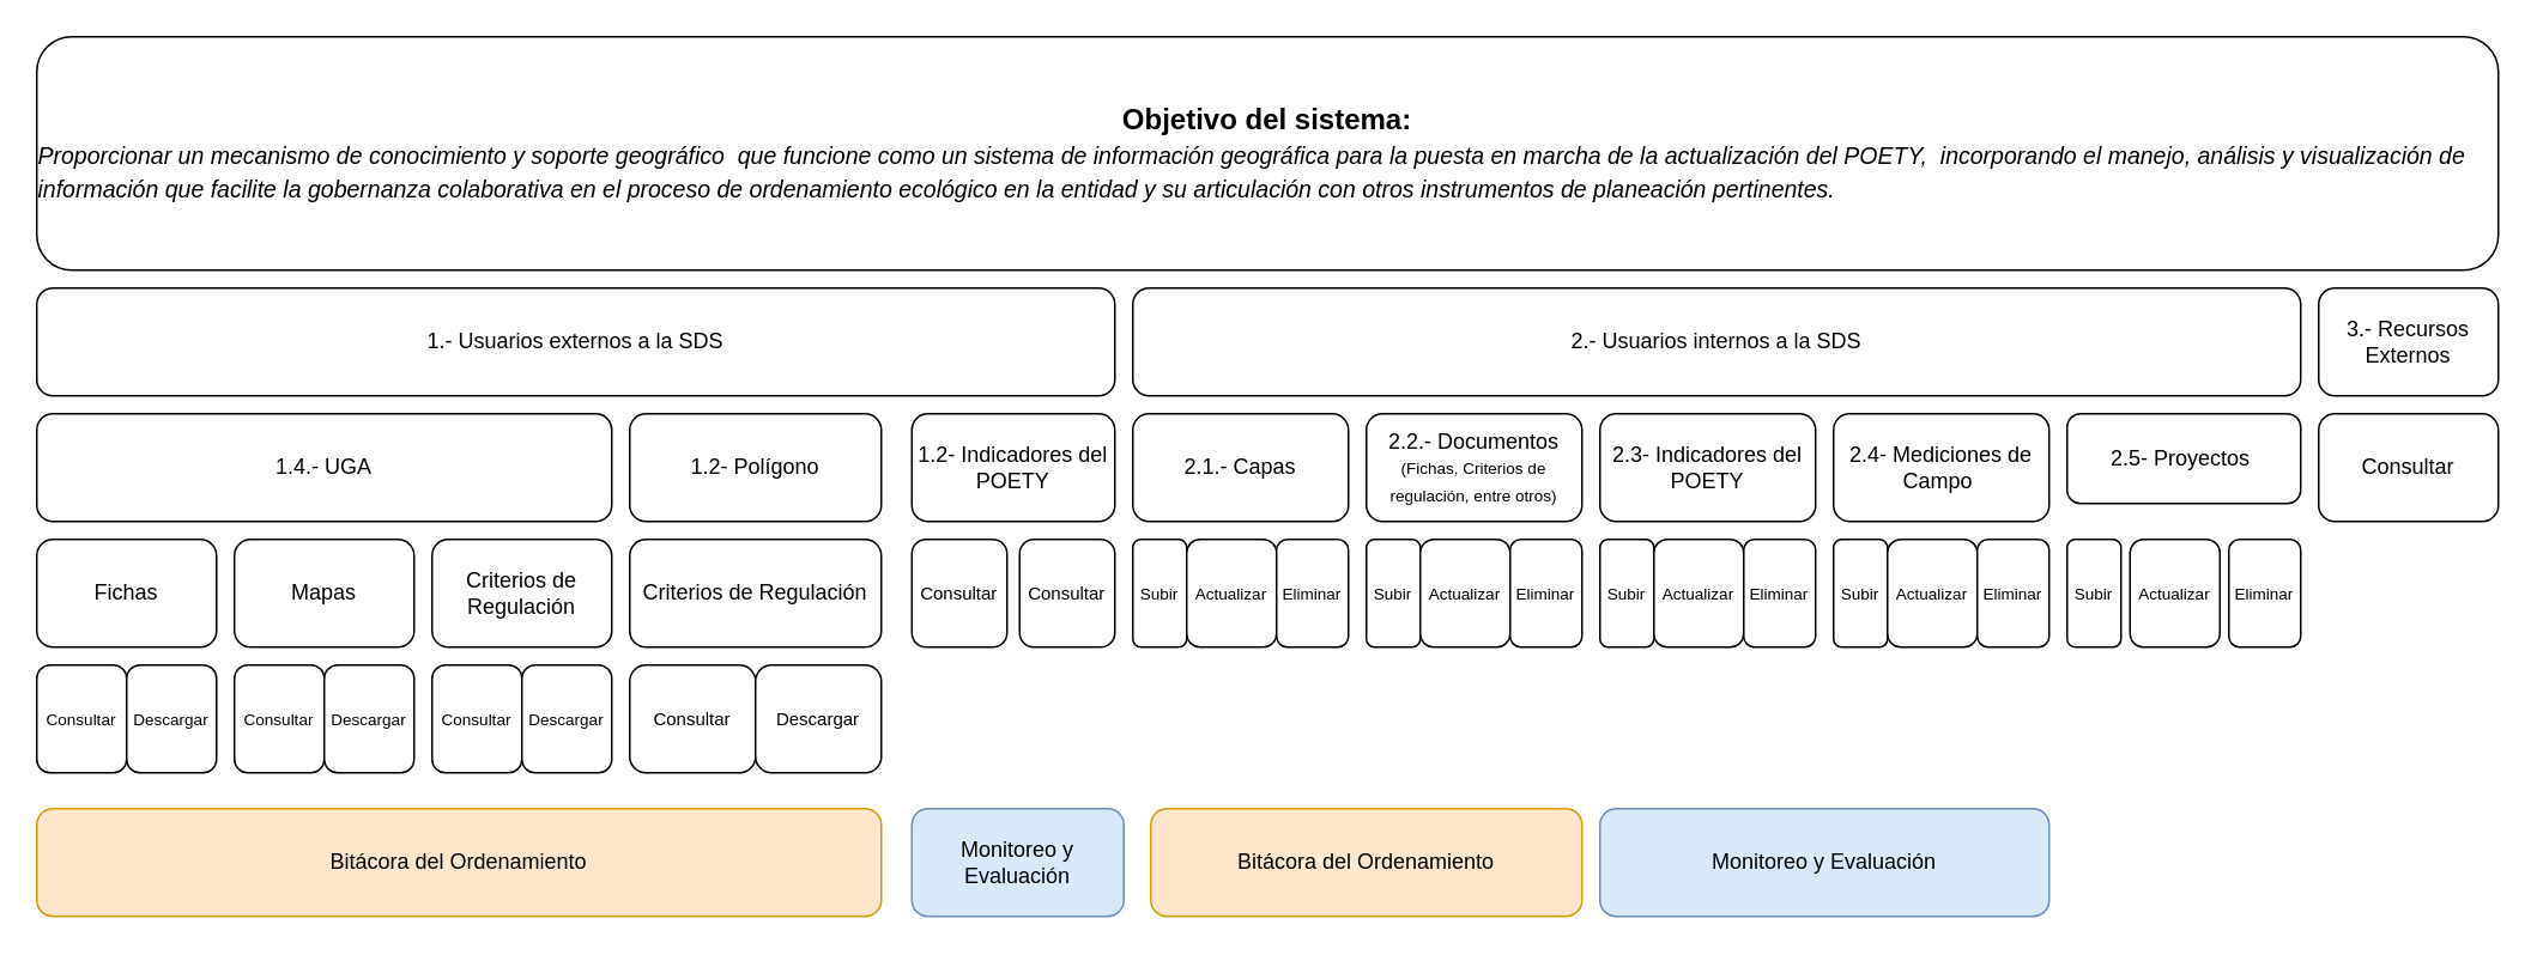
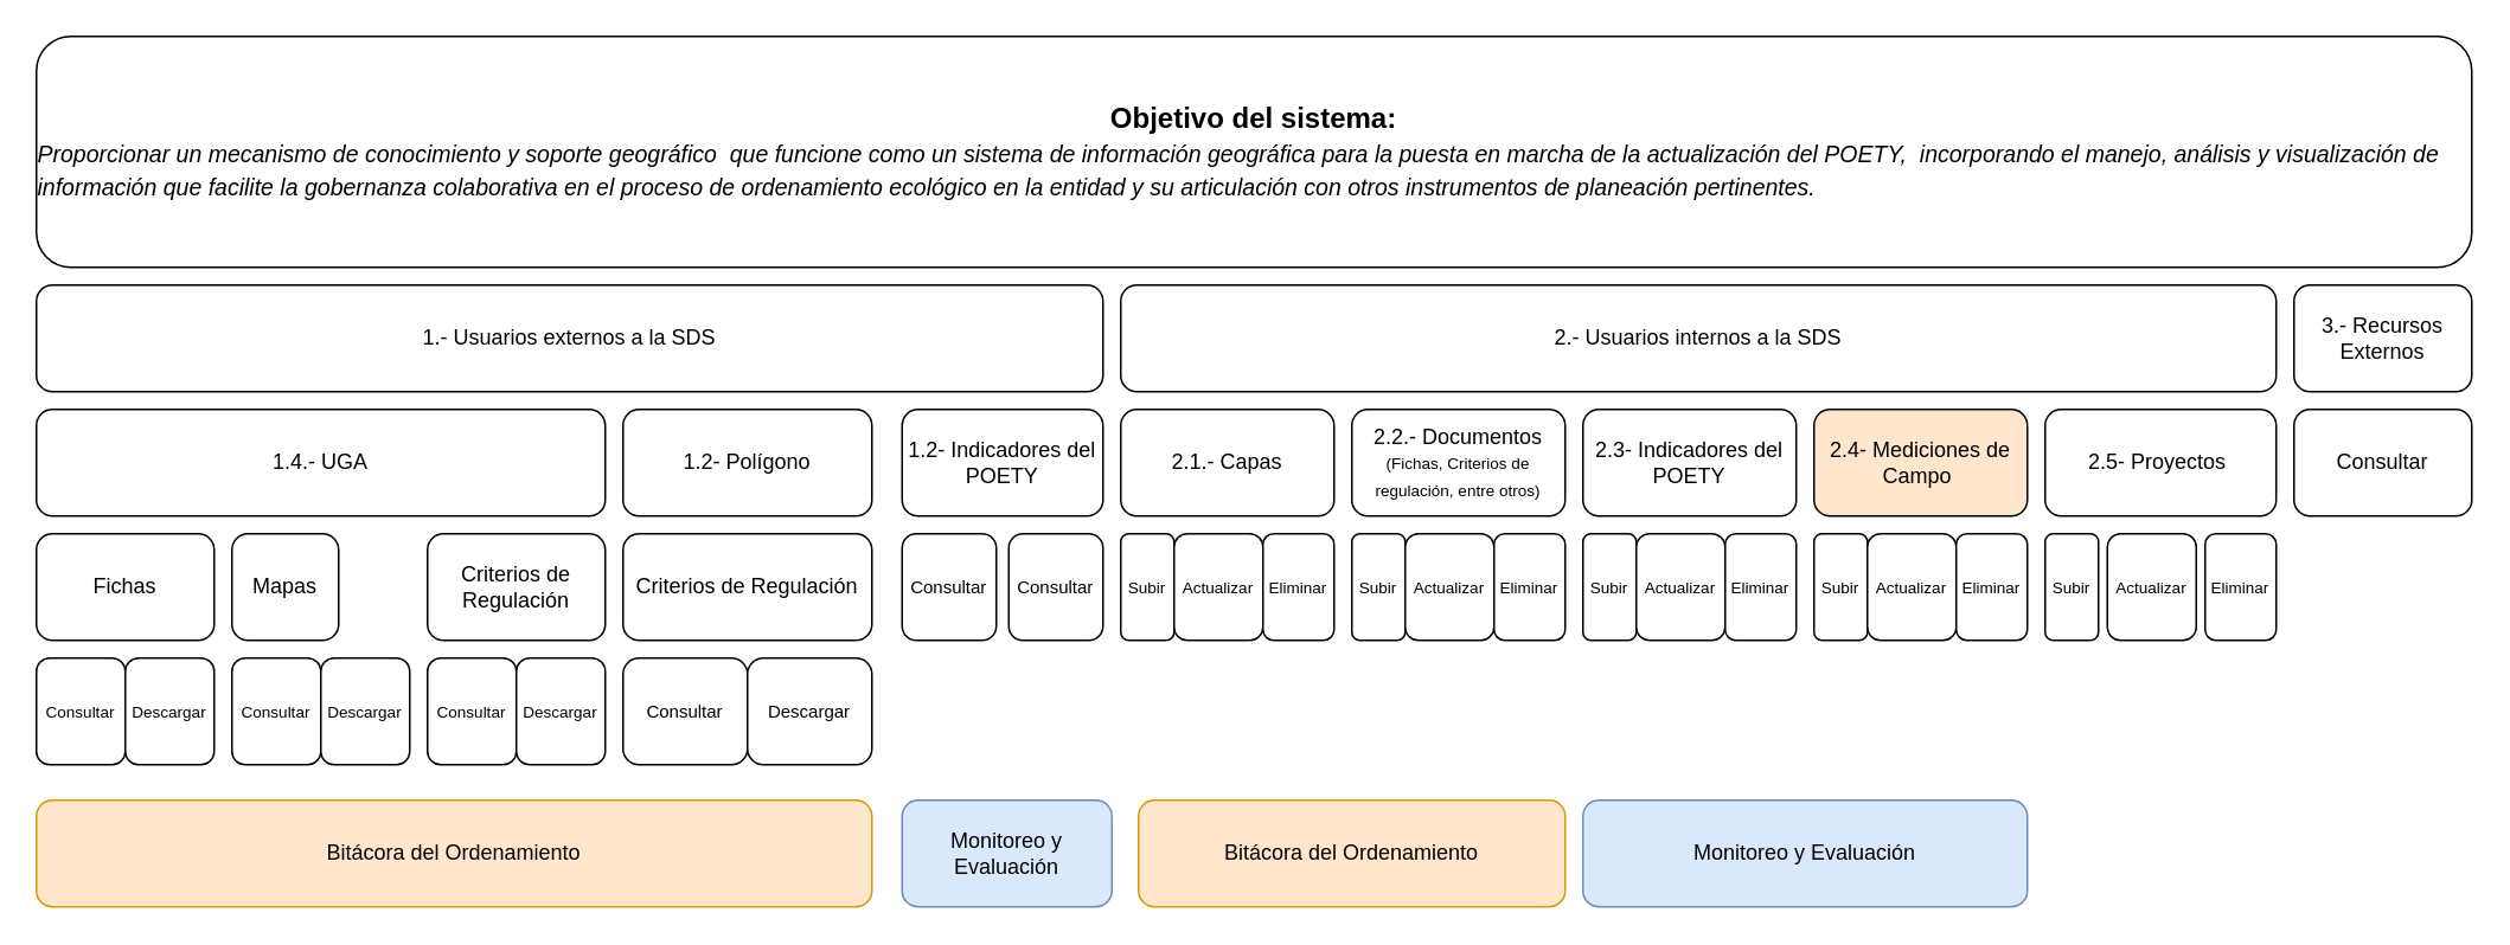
  <mxCell id="0" style=";html=1;" />
  <mxCell id="1" style=";html=1;" parent="0" />
  <mxCell id="2" value="&lt;b style=&quot;font-size: 16px&quot;&gt;Objetivo del sistema:&lt;br&gt;&lt;div style=&quot;text-align: left&quot;&gt;&lt;i&gt;&lt;span id=&quot;docs-internal-guid-7df9f681-7fff-1cc2-6fba-018a6cb5a52c&quot; style=&quot;font-size: 13px ; font-weight: normal&quot;&gt;&lt;span style=&quot;font-family: &amp;#34;arial&amp;#34; ; background-color: transparent ; vertical-align: baseline&quot;&gt;Proporcionar un mecanismo de conocimiento y soporte geográfico&amp;nbsp;&lt;/span&gt;&lt;/span&gt;&lt;span id=&quot;docs-internal-guid-84482d17-7fff-8a58-2fd9-2f3227ff3530&quot; style=&quot;font-size: 13px ; font-weight: normal&quot;&gt;&lt;span style=&quot;font-family: &amp;#34;arial&amp;#34; ; background-color: transparent ; vertical-align: baseline&quot;&gt;&amp;nbsp;que funcione como un sistema de información geográfica para la puesta en marcha de la actualización del POETY,&amp;nbsp; incorporando el manejo, análisis y visualización de información que facilite la gobernanza colaborativa en el proceso de ordenamiento ecológico en la entidad y su articulación con otros instrumentos de planeación pertinentes.&lt;/span&gt;&lt;/span&gt;&lt;/i&gt;&lt;/div&gt;&lt;/b&gt;" style="rounded=1;whiteSpace=wrap;html=1;" vertex="1" parent="1"><mxGeometry x="20" y="20" width="1370" height="130" as="geometry" /></mxCell>
  <mxCell id="3" value="1.- Usuarios externos a la SDS" style="rounded=1;whiteSpace=wrap;html=1;" vertex="1" parent="1"><mxGeometry x="20" y="160" width="600" height="60" as="geometry" /></mxCell>
  <mxCell id="4" value="2.- Usuarios internos a la SDS" style="rounded=1;whiteSpace=wrap;html=1;" vertex="1" parent="1"><mxGeometry x="630" y="160" width="650" height="60" as="geometry" /></mxCell>
  <mxCell id="5" value="3.- Recursos Externos" style="rounded=1;whiteSpace=wrap;html=1;" vertex="1" parent="1"><mxGeometry x="1290" y="160" width="100" height="60" as="geometry" /></mxCell>
  <mxCell id="6" value="1.4.- UGA" style="rounded=1;whiteSpace=wrap;html=1;" vertex="1" parent="1"><mxGeometry x="20" y="230" width="320" height="60" as="geometry" /></mxCell>
  <mxCell id="7" value="Fichas" style="rounded=1;whiteSpace=wrap;html=1;" vertex="1" parent="1"><mxGeometry x="20" y="300" width="100" height="60" as="geometry" /></mxCell>
- <mxCell id="8" value="Mapas" style="rounded=1;whiteSpace=wrap;html=1;" vertex="1" parent="1"><mxGeometry x="130" y="300" width="100" height="60" as="geometry" /></mxCell>
+ <mxCell id="8" value="Mapas" style="rounded=1;whiteSpace=wrap;html=1;" vertex="1" parent="1"><mxGeometry x="130" y="300" width="60" height="60" as="geometry" /></mxCell>
  <mxCell id="9" value="1.2- Polígono" style="rounded=1;whiteSpace=wrap;html=1;" vertex="1" parent="1"><mxGeometry x="350" y="230" width="140" height="60" as="geometry" /></mxCell>
  <mxCell id="10" value="Criterios de Regulación" style="rounded=1;whiteSpace=wrap;html=1;" vertex="1" parent="1"><mxGeometry x="240" y="300" width="100" height="60" as="geometry" /></mxCell>
  <mxCell id="11" value="&lt;font style=&quot;font-size: 9px&quot;&gt;Consultar&lt;/font&gt;" style="rounded=1;whiteSpace=wrap;html=1;" vertex="1" parent="1"><mxGeometry x="20" y="370" width="50" height="60" as="geometry" /></mxCell>
  <mxCell id="12" value="&lt;font style=&quot;font-size: 9px&quot;&gt;Descargar&lt;/font&gt;" style="rounded=1;whiteSpace=wrap;html=1;" vertex="1" parent="1"><mxGeometry x="70" y="370" width="50" height="60" as="geometry" /></mxCell>
  <mxCell id="13" value="&lt;font style=&quot;font-size: 9px&quot;&gt;Consultar&lt;/font&gt;" style="rounded=1;whiteSpace=wrap;html=1;" vertex="1" parent="1"><mxGeometry x="130" y="370" width="50" height="60" as="geometry" /></mxCell>
  <mxCell id="14" value="&lt;font style=&quot;font-size: 9px&quot;&gt;Descargar&lt;/font&gt;" style="rounded=1;whiteSpace=wrap;html=1;" vertex="1" parent="1"><mxGeometry x="180" y="370" width="50" height="60" as="geometry" /></mxCell>
  <mxCell id="15" value="&lt;font style=&quot;font-size: 9px&quot;&gt;Consultar&lt;/font&gt;" style="rounded=1;whiteSpace=wrap;html=1;" vertex="1" parent="1"><mxGeometry x="240" y="370" width="50" height="60" as="geometry" /></mxCell>
  <mxCell id="16" value="&lt;font style=&quot;font-size: 9px&quot;&gt;Descargar&lt;/font&gt;" style="rounded=1;whiteSpace=wrap;html=1;" vertex="1" parent="1"><mxGeometry x="290" y="370" width="50" height="60" as="geometry" /></mxCell>
  <mxCell id="17" value="Criterios de Regulación" style="rounded=1;whiteSpace=wrap;html=1;" vertex="1" parent="1"><mxGeometry x="350" y="300" width="140" height="60" as="geometry" /></mxCell>
  <mxCell id="18" value="&lt;font size=&quot;1&quot;&gt;Consultar&lt;/font&gt;&lt;span style=&quot;font-family: monospace ; font-size: 0px&quot;&gt;%3CmxGraphModel%3E%3Croot%3E%3CmxCell%20id%3D%220%22%2F%3E%3CmxCell%20id%3D%221%22%20parent%3D%220%22%2F%3E%3CmxCell%20id%3D%222%22%20value%3D%22%26lt%3Bfont%20style%3D%26quot%3Bfont-size%3A%209px%26quot%3B%26gt%3BConsultar%26lt%3B%2Ffont%26gt%3B%22%20style%3D%22rounded%3D1%3BwhiteSpace%3Dwrap%3Bhtml%3D1%3B%22%20vertex%3D%221%22%20parent%3D%221%22%3E%3CmxGeometry%20x%3D%22480%22%20y%3D%22960%22%20width%3D%2250%22%20height%3D%2260%22%20as%3D%22geometry%22%2F%3E%3C%2FmxCell%3E%3C%2Froot%3E%3C%2FmxGraphModel%3r&lt;/span&gt;" style="rounded=1;whiteSpace=wrap;html=1;" vertex="1" parent="1"><mxGeometry x="350" y="370" width="70" height="60" as="geometry" /></mxCell>
  <mxCell id="19" value="&lt;font size=&quot;1&quot;&gt;Descargar&lt;/font&gt;" style="rounded=1;whiteSpace=wrap;html=1;" vertex="1" parent="1"><mxGeometry x="420" y="370" width="70" height="60" as="geometry" /></mxCell>
  <mxCell id="20" value="2.1.- Capas" style="rounded=1;whiteSpace=wrap;html=1;" vertex="1" parent="1"><mxGeometry x="630" y="230" width="120" height="60" as="geometry" /></mxCell>
  <mxCell id="21" value="2.2.- Documentos &lt;font style=&quot;font-size: 9px&quot;&gt;(Fichas, Criterios de regulación, entre otros)&lt;/font&gt;" style="rounded=1;whiteSpace=wrap;html=1;arcSize=15;" vertex="1" parent="1"><mxGeometry x="760" y="230" width="120" height="60" as="geometry" /></mxCell>
  <mxCell id="22" value="1.2- Indicadores del POETY" style="rounded=1;whiteSpace=wrap;html=1;" vertex="1" parent="1"><mxGeometry x="507" y="230" width="113" height="60" as="geometry" /></mxCell>
  <mxCell id="23" value="&lt;font size=&quot;1&quot;&gt;Consultar&lt;/font&gt;&lt;span style=&quot;font-family: monospace ; font-size: 0px&quot;&gt;%3CmxGraphModel%3E%3Croot%3E%3CmxCell%20id%3D%220%22%2F%3E%3CmxCell%20id%3D%221%22%20parent%3D%220%22%2F%3E%3CmxCell%20id%3D%222%22%20value%3D%22%26lt%3Bfont%20style%3D%26quot%3Bfont-size%3A%209px%26quot%3B%26gt%3BConsultar%26lt%3B%2Ffont%26gt%3B%22%20style%3D%22rounded%3D1%3BwhiteSpace%3Dwrap%3Bhtml%3D1%3B%22%20vertex%3D%221%22%20parent%3D%221%22%3E%3CmxGeometry%20x%3D%22480%22%20y%3D%22960%22%20width%3D%2250%22%20height%3D%2260%22%20as%3D%22geometry%22%2F%3E%3C%2FmxCell%3E%3C%2Froot%3E%3C%2FmxGraphModel%3r&lt;/span&gt;" style="rounded=1;whiteSpace=wrap;html=1;" vertex="1" parent="1"><mxGeometry x="507" y="300" width="53" height="60" as="geometry" /></mxCell>
  <mxCell id="24" value="&lt;font size=&quot;1&quot;&gt;Consultar&lt;/font&gt;&lt;span style=&quot;font-family: monospace ; font-size: 0px&quot;&gt;%3CmxGraphModel%3E%3Croot%3E%3CmxCell%20id%3D%220%22%2F%3E%3CmxCell%20id%3D%221%22%20parent%3D%220%22%2F%3E%3CmxCell%20id%3D%222%22%20value%3D%22%26lt%3Bfont%20style%3D%26quot%3Bfont-size%3A%209px%26quot%3B%26gt%3BConsultar%26lt%3B%2Ffont%26gt%3B%22%20style%3D%22rounded%3D1%3BwhiteSpace%3Dwrap%3Bhtml%3D1%3B%22%20vertex%3D%221%22%20parent%3D%221%22%3E%3CmxGeometry%20x%3D%22480%22%20y%3D%22960%22%20width%3D%2250%22%20height%3D%2260%22%20as%3D%22geometry%22%2F%3E%3C%2FmxCell%3E%3C%2Froot%3E%3C%2FmxGraphModel%3r&lt;/span&gt;" style="rounded=1;whiteSpace=wrap;html=1;" vertex="1" parent="1"><mxGeometry x="567" y="300" width="53" height="60" as="geometry" /></mxCell>
  <mxCell id="25" value="2.3- Indicadores del POETY" style="rounded=1;whiteSpace=wrap;html=1;" vertex="1" parent="1"><mxGeometry x="890" y="230" width="120" height="60" as="geometry" /></mxCell>
  <mxCell id="26" value="&lt;font style=&quot;font-size: 9px&quot;&gt;Subir&lt;/font&gt;" style="rounded=1;whiteSpace=wrap;html=1;" vertex="1" parent="1"><mxGeometry x="630" y="300" width="30" height="60" as="geometry" /></mxCell>
  <mxCell id="27" value="&lt;font style=&quot;font-size: 9px&quot;&gt;Actualizar&lt;/font&gt;" style="rounded=1;whiteSpace=wrap;html=1;" vertex="1" parent="1"><mxGeometry x="660" y="300" width="50" height="60" as="geometry" /></mxCell>
  <mxCell id="28" value="&lt;font style=&quot;font-size: 9px&quot;&gt;Eliminar&lt;/font&gt;" style="rounded=1;whiteSpace=wrap;html=1;" vertex="1" parent="1"><mxGeometry x="710" y="300" width="40" height="60" as="geometry" /></mxCell>
  <mxCell id="29" value="&lt;font style=&quot;font-size: 9px&quot;&gt;Subir&lt;/font&gt;" style="rounded=1;whiteSpace=wrap;html=1;" vertex="1" parent="1"><mxGeometry x="760" y="300" width="30" height="60" as="geometry" /></mxCell>
  <mxCell id="30" value="&lt;font style=&quot;font-size: 9px&quot;&gt;Actualizar&lt;/font&gt;" style="rounded=1;whiteSpace=wrap;html=1;" vertex="1" parent="1"><mxGeometry x="790" y="300" width="50" height="60" as="geometry" /></mxCell>
  <mxCell id="31" value="&lt;font style=&quot;font-size: 9px&quot;&gt;Eliminar&lt;/font&gt;" style="rounded=1;whiteSpace=wrap;html=1;" vertex="1" parent="1"><mxGeometry x="840" y="300" width="40" height="60" as="geometry" /></mxCell>
  <mxCell id="32" value="&lt;font style=&quot;font-size: 9px&quot;&gt;Subir&lt;/font&gt;" style="rounded=1;whiteSpace=wrap;html=1;" vertex="1" parent="1"><mxGeometry x="890" y="300" width="30" height="60" as="geometry" /></mxCell>
  <mxCell id="33" value="&lt;font style=&quot;font-size: 9px&quot;&gt;Actualizar&lt;/font&gt;" style="rounded=1;whiteSpace=wrap;html=1;" vertex="1" parent="1"><mxGeometry x="920" y="300" width="50" height="60" as="geometry" /></mxCell>
  <mxCell id="34" value="&lt;font style=&quot;font-size: 9px&quot;&gt;Eliminar&lt;/font&gt;" style="rounded=1;whiteSpace=wrap;html=1;" vertex="1" parent="1"><mxGeometry x="970" y="300" width="40" height="60" as="geometry" /></mxCell>
- <mxCell id="35" value="2.4- Mediciones de Campo&amp;nbsp;" style="rounded=1;whiteSpace=wrap;html=1;" vertex="1" parent="1"><mxGeometry x="1020" y="230" width="120" height="60" as="geometry" /></mxCell>
+ <mxCell id="35" value="2.4- Mediciones de Campo&amp;nbsp;" style="rounded=1;whiteSpace=wrap;html=1;fillColor=#ffe6cc;" vertex="1" parent="1"><mxGeometry x="1020" y="230" width="120" height="60" as="geometry" /></mxCell>
  <mxCell id="36" value="&lt;font style=&quot;font-size: 9px&quot;&gt;Subir&lt;/font&gt;" style="rounded=1;whiteSpace=wrap;html=1;" vertex="1" parent="1"><mxGeometry x="1020" y="300" width="30" height="60" as="geometry" /></mxCell>
  <mxCell id="37" value="&lt;font style=&quot;font-size: 9px&quot;&gt;Actualizar&lt;/font&gt;" style="rounded=1;whiteSpace=wrap;html=1;" vertex="1" parent="1"><mxGeometry x="1050" y="300" width="50" height="60" as="geometry" /></mxCell>
  <mxCell id="38" value="&lt;font style=&quot;font-size: 9px&quot;&gt;Eliminar&lt;/font&gt;" style="rounded=1;whiteSpace=wrap;html=1;" vertex="1" parent="1"><mxGeometry x="1100" y="300" width="40" height="60" as="geometry" /></mxCell>
- <mxCell id="39" value="2.5- Proyectos&amp;nbsp;" style="rounded=1;whiteSpace=wrap;html=1;" vertex="1" parent="1"><mxGeometry x="1150" y="230" width="130" height="50" as="geometry" /></mxCell>
+ <mxCell id="39" value="2.5- Proyectos&amp;nbsp;" style="rounded=1;whiteSpace=wrap;html=1;" vertex="1" parent="1"><mxGeometry x="1150" y="230" width="130" height="60" as="geometry" /></mxCell>
  <mxCell id="40" value="&lt;font style=&quot;font-size: 9px&quot;&gt;Subir&lt;/font&gt;" style="rounded=1;whiteSpace=wrap;html=1;" vertex="1" parent="1"><mxGeometry x="1150" y="300" width="30" height="60" as="geometry" /></mxCell>
  <mxCell id="41" value="&lt;font style=&quot;font-size: 9px&quot;&gt;Actualizar&lt;/font&gt;" style="rounded=1;whiteSpace=wrap;html=1;" vertex="1" parent="1"><mxGeometry x="1185" y="300" width="50" height="60" as="geometry" /></mxCell>
  <mxCell id="42" value="&lt;font style=&quot;font-size: 9px&quot;&gt;Eliminar&lt;/font&gt;" style="rounded=1;whiteSpace=wrap;html=1;" vertex="1" parent="1"><mxGeometry x="1240" y="300" width="40" height="60" as="geometry" /></mxCell>
  <mxCell id="43" value="Consultar" style="rounded=1;whiteSpace=wrap;html=1;" vertex="1" parent="1"><mxGeometry x="1290" y="230" width="100" height="60" as="geometry" /></mxCell>
  <mxCell id="44" value="Bitácora del Ordenamiento" style="rounded=1;whiteSpace=wrap;html=1;fillColor=#ffe6cc;strokeColor=#d79b00;" vertex="1" parent="1"><mxGeometry x="20" y="450" width="470" height="60" as="geometry" /></mxCell>
  <mxCell id="45" value="Monitoreo y Evaluación" style="rounded=1;whiteSpace=wrap;html=1;fillColor=#dae8fc;strokeColor=#6c8ebf;" vertex="1" parent="1"><mxGeometry x="507" y="450" width="118" height="60" as="geometry" /></mxCell>
  <mxCell id="46" value="Bitácora del Ordenamiento" style="rounded=1;whiteSpace=wrap;html=1;fillColor=#ffe6cc;strokeColor=#d79b00;" vertex="1" parent="1"><mxGeometry x="640" y="450" width="240" height="60" as="geometry" /></mxCell>
  <mxCell id="47" value="Monitoreo y Evaluación" style="rounded=1;whiteSpace=wrap;html=1;fillColor=#dae8fc;strokeColor=#6c8ebf;" vertex="1" parent="1"><mxGeometry x="890" y="450" width="250" height="60" as="geometry" /></mxCell>
